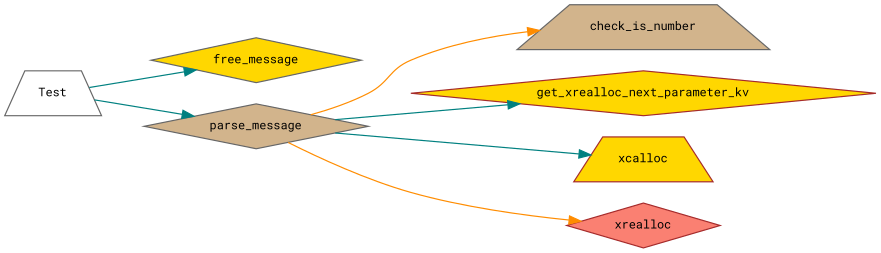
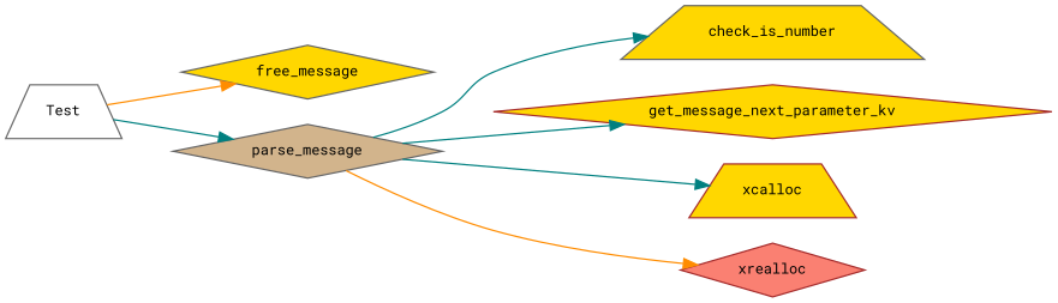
  digraph {
    fontname="Roboto Mono"
    rankdir=LR
    node [color=gray40 fillcolor=gold fontname="Roboto Mono" fontsize=10 shape=diamond style=filled]
    edge [color=teal fontname="Roboto Mono" fontsize=10 labelfontname=Helvetica labelfontsize=10 style=solid]
    n1 [fillcolor=white fontcolor=black height=0.2 label=Test shape=trapezium width=0.4]
    n2 [height=0.2 label=free_message width=0.4]
    n3 [fillcolor=tan height=0.2 label=parse_message width=0.4]
-   n4 [fillcolor=tan height=0.2 label=check_is_number shape=trapezium width=0.4]
-   n5 [color=brown height=0.2 label=get_xrealloc_next_parameter_kv width=0.4]
+   n4 [height=0.2 label=check_is_number shape=trapezium width=0.4]
+   n5 [color=brown height=0.2 label=get_message_next_parameter_kv width=0.4]
    n6 [color=brown height=0.2 label=xcalloc shape=trapezium width=0.4]
    n7 [color=brown fillcolor=salmon height=0.2 label=xrealloc width=0.4]
-   n1 -> n2
+   n1 -> n2 [color=darkorange]
    n1 -> n3
-   n3 -> n4 [color=darkorange]
+   n3 -> n4
    n3 -> n5
    n3 -> n6
    n3 -> n7 [color=darkorange]
  }
